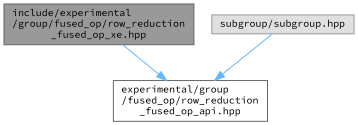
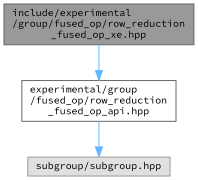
  digraph {
    fontname="Source Code Pro"
    node [fontname="Source Code Pro" fontsize=10 shape=box style=filled]
    edge [color=steelblue1 fontname="Source Code Pro" fontsize=10 labelfontname=Helvetica labelfontsize=10 style=solid]
    n1 [color=gray40 fillcolor=grey60 fontcolor=black height=0.2 label="include/experimental\l/group/fused_op/row_reduction\l_fused_op_xe.hpp" width=0.4]
    n2 [color=grey40 fillcolor=white height=0.2 label="experimental/group\l/fused_op/row_reduction\l_fused_op_api.hpp" width=0.4]
    n3 [color=grey60 fillcolor="#E0E0E0" height=0.2 label="subgroup/subgroup.hpp" width=0.4]
    n1 -> n2
-   n3 -> n2
+   n2 -> n3
  }
